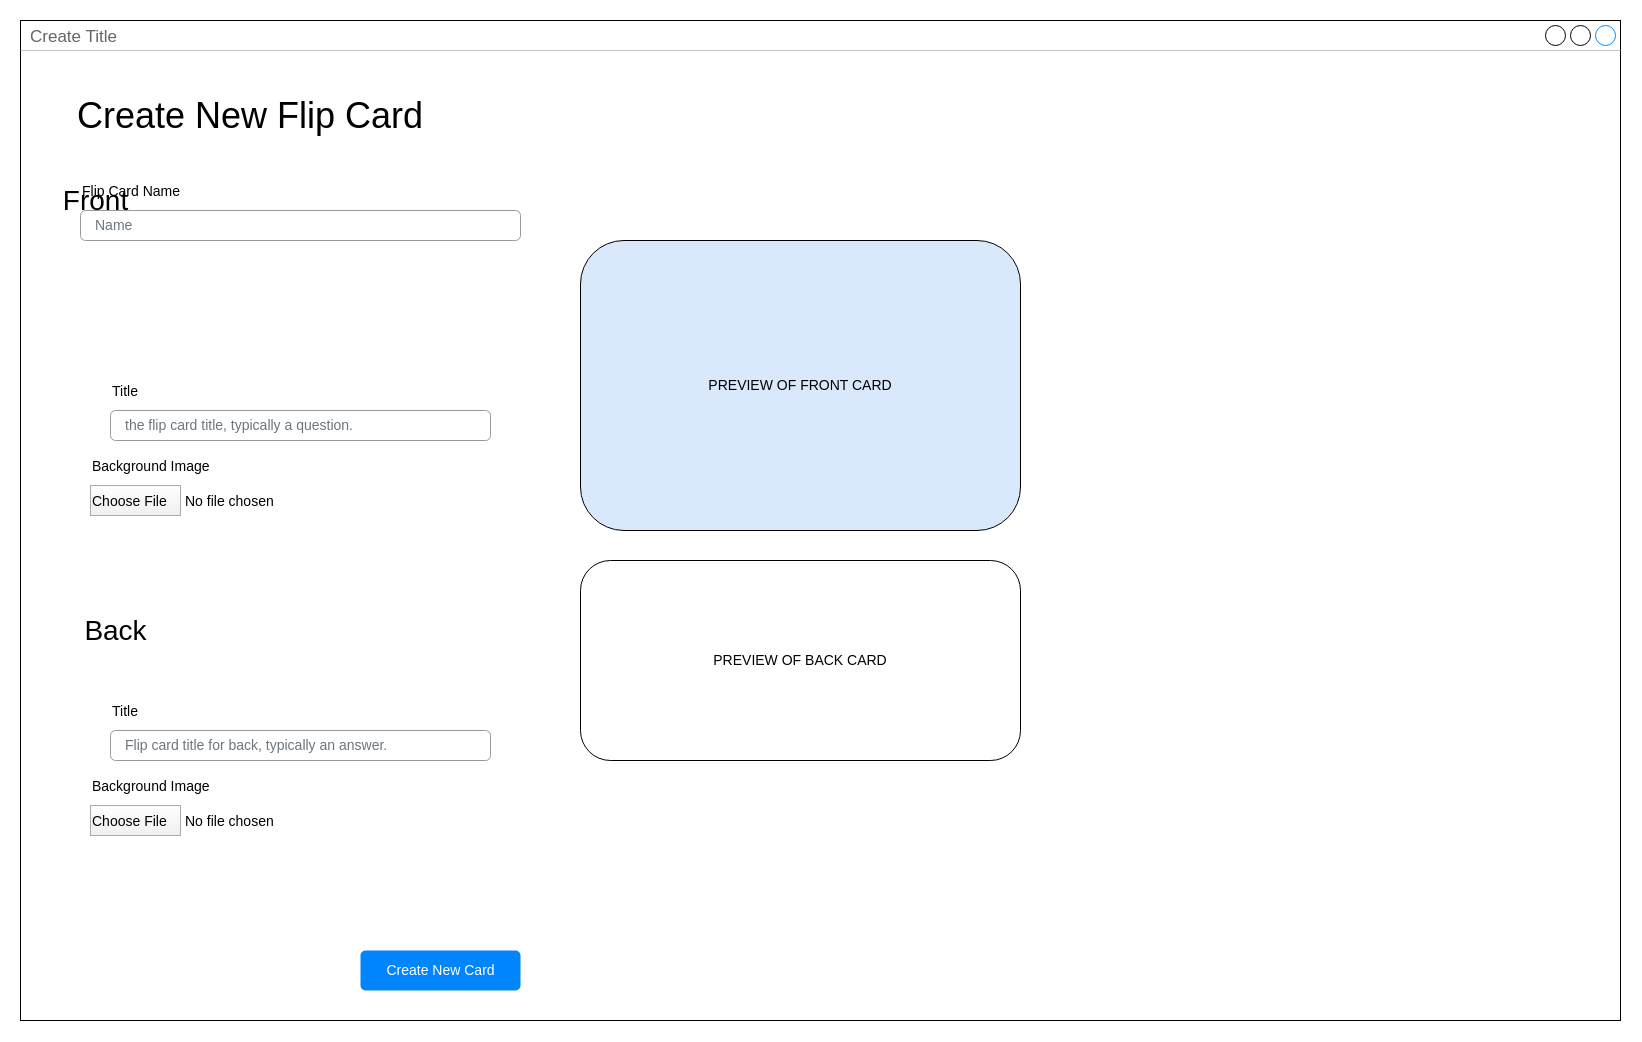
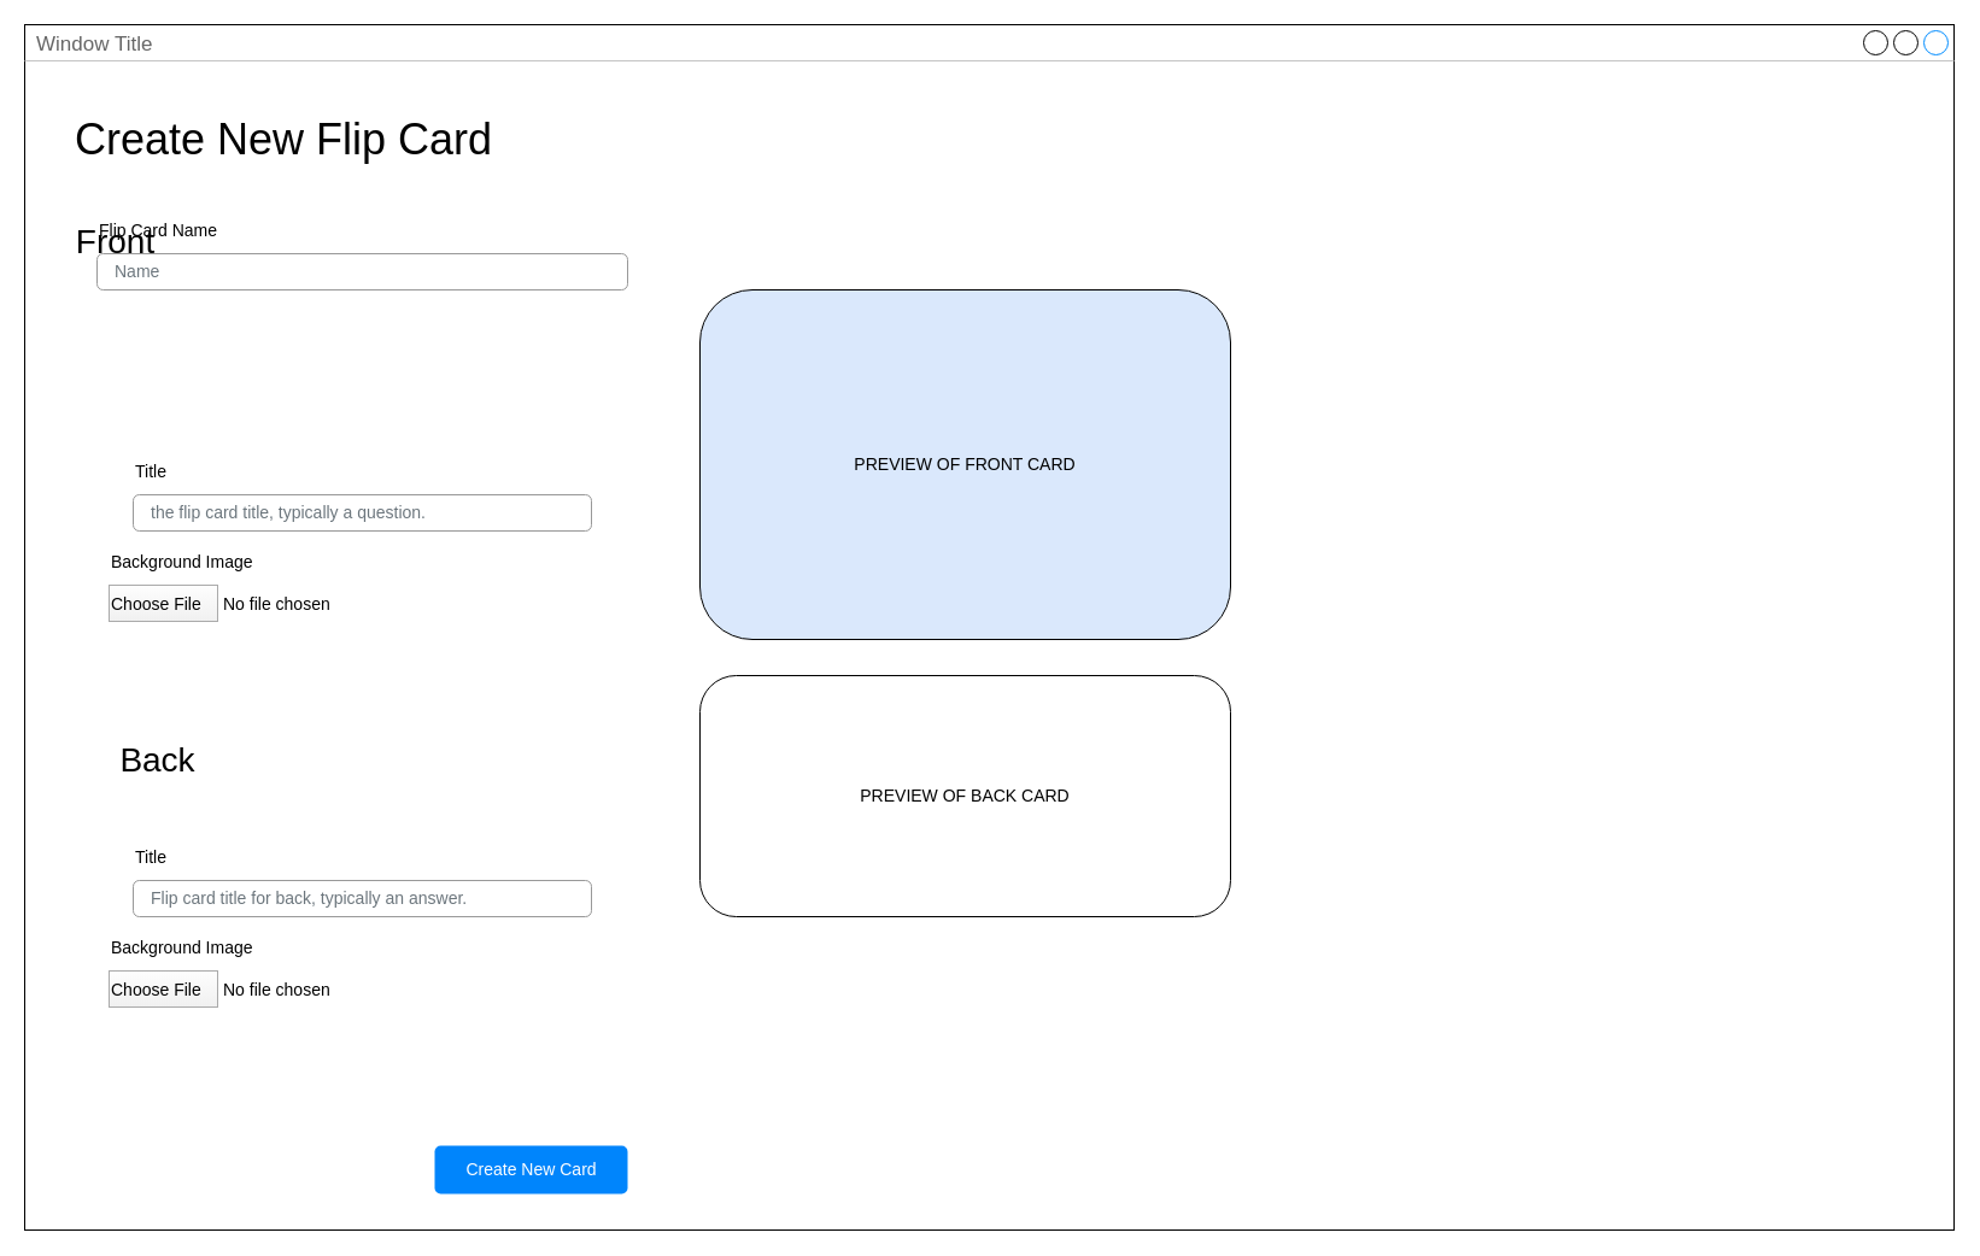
  <mxCell id="0" />
  <mxCell id="1" parent="0" />
- <mxCell id="2" value="Create Title" style="strokeWidth=1;shadow=0;dashed=0;align=center;html=1;shape=mxgraph.mockup.containers.window;align=left;verticalAlign=top;spacingLeft=8;strokeColor2=#008cff;strokeColor3=#c4c4c4;fontColor=#666666;mainText=;fontSize=17;labelBackgroundColor=none;movable=0;resizable=0;rotatable=0;deletable=0;editable=0;connectable=0;" parent="1" vertex="1"><mxGeometry x="20" y="20" width="1600" height="1000" as="geometry" /></mxCell>
- <mxCell id="3" value="Create New Flip Card" style="text;html=1;resizable=0;autosize=1;align=left;verticalAlign=middle;points=[];fillColor=none;strokeColor=none;rounded=0;fontSize=36;" parent="1" vertex="1"><mxGeometry x="75" y="90" width="360" height="50" as="geometry" /></mxCell>
+ <mxCell id="2" value="Window Title" style="strokeWidth=1;shadow=0;dashed=0;align=center;html=1;shape=mxgraph.mockup.containers.window;align=left;verticalAlign=top;spacingLeft=8;strokeColor2=#008cff;strokeColor3=#c4c4c4;fontColor=#666666;mainText=;fontSize=17;labelBackgroundColor=none;movable=0;resizable=0;rotatable=0;deletable=0;editable=0;connectable=0;" parent="1" vertex="1"><mxGeometry x="20" y="20" width="1600" height="1000" as="geometry" /></mxCell>
+ <mxCell id="3" value="Create New Flip Card" style="text;html=1;resizable=0;autosize=1;align=left;verticalAlign=middle;points=[];fillColor=none;strokeColor=none;rounded=0;fontSize=36;" parent="1" vertex="1"><mxGeometry x="60" y="90" width="360" height="50" as="geometry" /></mxCell>
  <mxCell id="4" value="PREVIEW OF FRONT CARD" style="rounded=1;whiteSpace=wrap;html=1;fontSize=14;align=center;movable=1;resizable=1;rotatable=1;deletable=1;editable=1;connectable=1;fillColor=#dae8fc;" vertex="1" parent="1"><mxGeometry x="580" y="240" width="440" height="290" as="geometry" /></mxCell>
  <mxCell id="5" value="Title" style="fillColor=none;strokeColor=none;align=left;fontSize=14;" vertex="1" parent="1"><mxGeometry width="260" height="40" relative="1" as="geometry"><mxPoint x="110" y="370" as="offset" /></mxGeometry></mxCell>
  <mxCell id="6" value="the flip card title, typically a question." style="html=1;shadow=0;dashed=0;shape=mxgraph.bootstrap.rrect;rSize=5;fillColor=none;strokeColor=#999999;align=left;spacing=15;fontSize=14;fontColor=#6C767D;" vertex="1" parent="1"><mxGeometry width="380" height="30" relative="1" as="geometry"><mxPoint x="110" y="410" as="offset" /></mxGeometry></mxCell>
  <mxCell id="7" value="Create New Card" style="html=1;shadow=0;dashed=0;shape=mxgraph.bootstrap.rrect;rSize=5;fillColor=#0085FC;strokeColor=none;align=center;fontSize=14;fontColor=#FFFFFF;" vertex="1" parent="1"><mxGeometry width="160" height="40" relative="1" as="geometry"><mxPoint x="360" y="950" as="offset" /></mxGeometry></mxCell>
  <mxCell id="8" value="Background Image" style="fillColor=none;strokeColor=none;align=left;fontSize=14;" vertex="1" parent="1"><mxGeometry x="90" y="445" width="150" height="40" as="geometry" /></mxCell>
  <mxCell id="9" value="Choose File" style="fillColor=#FEFEFE;strokeColor=#AAAAAA;fontSize=14;gradientColor=#F0F0F0;align=left;" vertex="1" parent="1"><mxGeometry x="90" y="485" width="90" height="30" as="geometry" /></mxCell>
  <mxCell id="10" value="No file chosen" style="fillColor=none;strokeColor=none;align=left;fontSize=14;spacing=5;" vertex="1" parent="1"><mxGeometry x="180" y="485" width="100" height="30" as="geometry" /></mxCell>
  <mxCell id="11" value="Front" style="text;html=1;resizable=0;autosize=1;align=center;verticalAlign=middle;points=[];fillColor=none;strokeColor=none;rounded=0;fontSize=28;" vertex="1" parent="1"><mxGeometry x="55" y="180" width="80" height="40" as="geometry" /></mxCell>
  <mxCell id="12" value="PREVIEW OF BACK CARD" style="rounded=1;whiteSpace=wrap;html=1;fontSize=14;align=center;movable=1;resizable=1;rotatable=1;deletable=1;editable=1;connectable=1;" vertex="1" parent="1"><mxGeometry x="580" y="560" width="440" height="200" as="geometry" /></mxCell>
  <mxCell id="13" value="Title" style="fillColor=none;strokeColor=none;align=left;fontSize=14;" vertex="1" parent="1"><mxGeometry width="260" height="40" relative="1" as="geometry"><mxPoint x="110" y="690" as="offset" /></mxGeometry></mxCell>
  <mxCell id="14" value="Flip card title for back, typically an answer." style="html=1;shadow=0;dashed=0;shape=mxgraph.bootstrap.rrect;rSize=5;fillColor=none;strokeColor=#999999;align=left;spacing=15;fontSize=14;fontColor=#6C767D;" vertex="1" parent="1"><mxGeometry width="380" height="30" relative="1" as="geometry"><mxPoint x="110" y="730" as="offset" /></mxGeometry></mxCell>
  <mxCell id="15" value="Background Image" style="fillColor=none;strokeColor=none;align=left;fontSize=14;" vertex="1" parent="1"><mxGeometry x="90" y="765" width="150" height="40" as="geometry" /></mxCell>
  <mxCell id="16" value="Choose File" style="fillColor=#FEFEFE;strokeColor=#AAAAAA;fontSize=14;gradientColor=#F0F0F0;align=left;" vertex="1" parent="1"><mxGeometry x="90" y="805" width="90" height="30" as="geometry" /></mxCell>
  <mxCell id="17" value="No file chosen" style="fillColor=none;strokeColor=none;align=left;fontSize=14;spacing=5;" vertex="1" parent="1"><mxGeometry x="180" y="805" width="100" height="30" as="geometry" /></mxCell>
- <mxCell id="18" value="Back" style="text;html=1;resizable=0;autosize=1;align=center;verticalAlign=middle;points=[];fillColor=none;strokeColor=none;rounded=0;fontSize=28;" vertex="1" parent="1"><mxGeometry x="75" y="610" width="80" height="40" as="geometry" /></mxCell>
+ <mxCell id="18" value="Back" style="text;html=1;resizable=0;autosize=1;align=center;verticalAlign=middle;points=[];fillColor=none;strokeColor=none;rounded=0;fontSize=28;" vertex="1" parent="1"><mxGeometry x="90" y="610" width="80" height="40" as="geometry" /></mxCell>
  <mxCell id="19" value="Flip Card Name" style="fillColor=none;strokeColor=none;align=left;fontSize=14;" vertex="1" parent="1"><mxGeometry width="260" height="40" relative="1" as="geometry"><mxPoint x="80" y="170" as="offset" /></mxGeometry></mxCell>
  <mxCell id="20" value="Name" style="html=1;shadow=0;dashed=0;shape=mxgraph.bootstrap.rrect;rSize=5;fillColor=none;strokeColor=#999999;align=left;spacing=15;fontSize=14;fontColor=#6C767D;" vertex="1" parent="1"><mxGeometry width="440" height="30" relative="1" as="geometry"><mxPoint x="80" y="210" as="offset" /></mxGeometry></mxCell>
